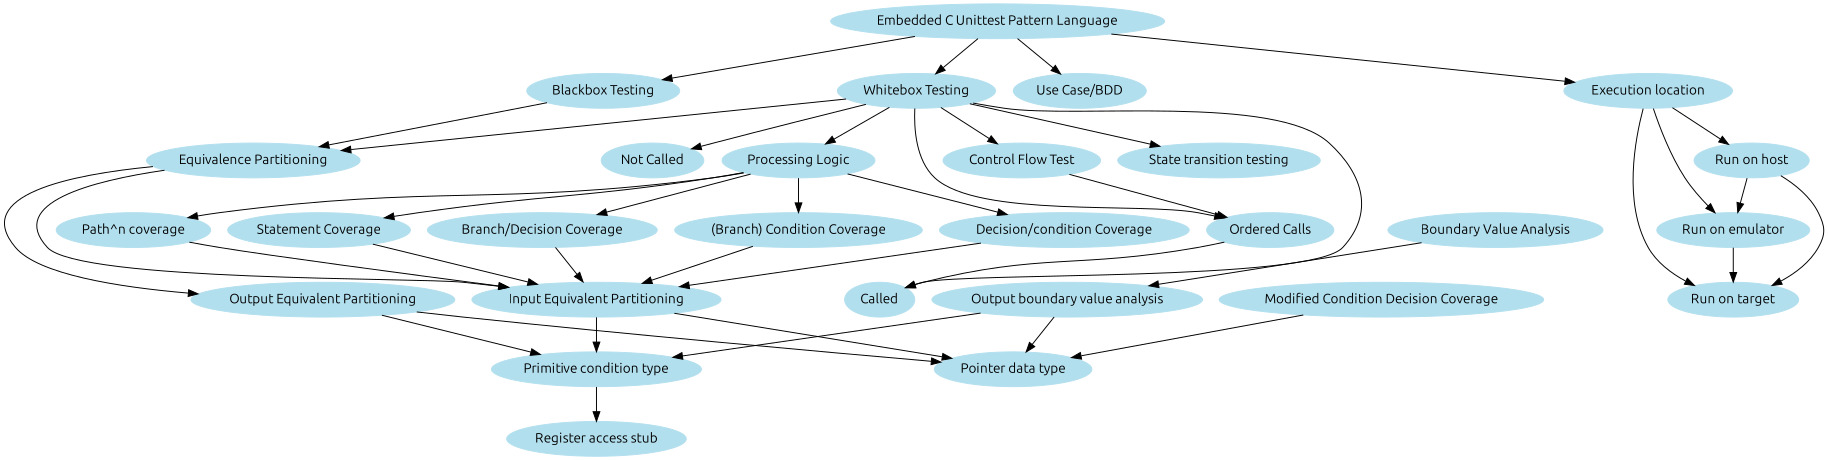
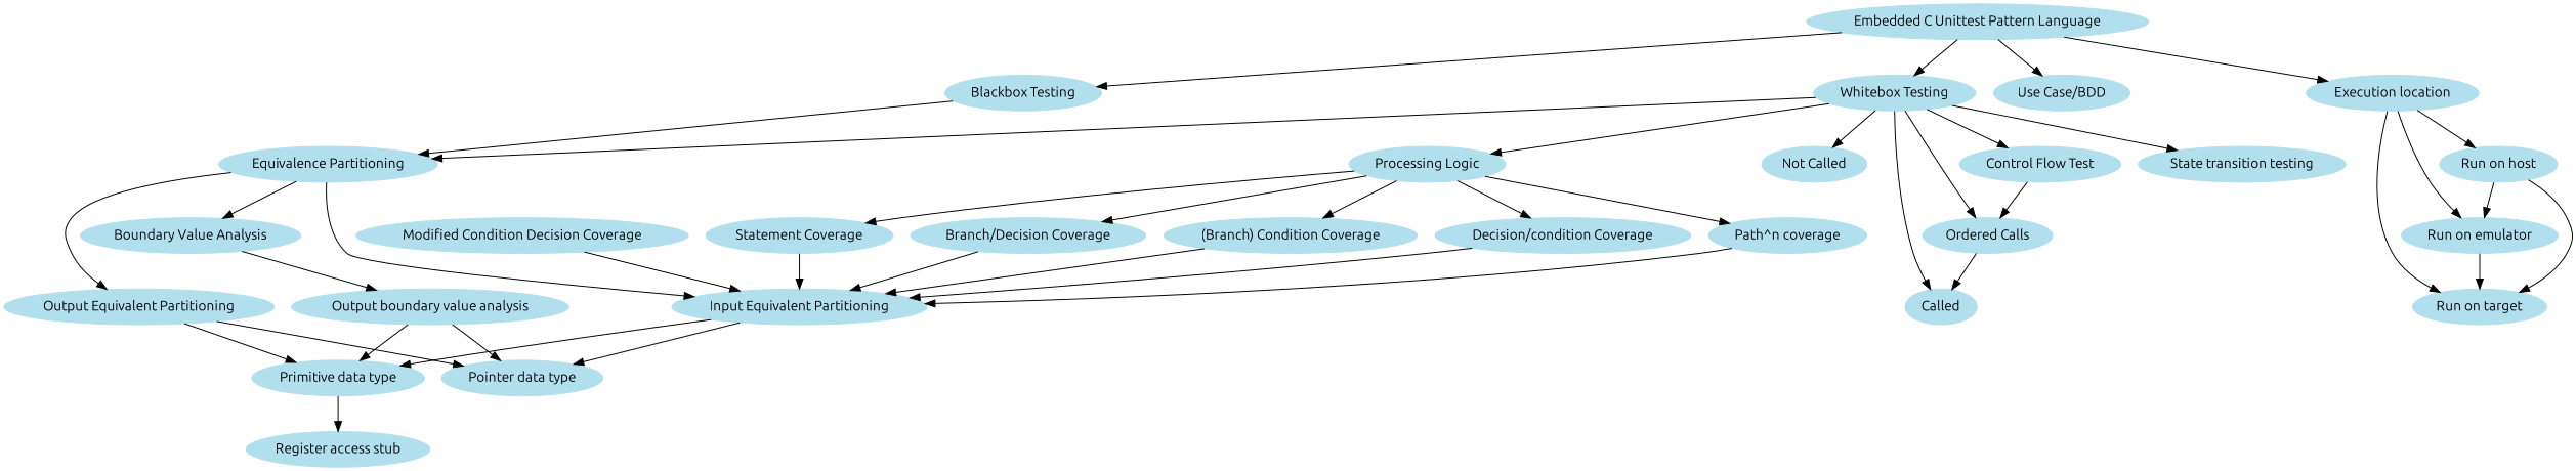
  digraph {
    fontname=Ubuntu
    node [color=lightblue2 fontname=Ubuntu style=filled]
    edge [fontname=Ubuntu]
    n1 [label="Embedded C Unittest Pattern Language"]
    n2 [label="Blackbox Testing"]
    n3 [label="Whitebox Testing"]
    n4 [label="Use Case/BDD"]
    n5 [label="Execution location"]
    n6 [label="Equivalence Partitioning"]
    n7 [label=Called]
    n8 [label="Control Flow Test"]
    n9 [label="State transition testing"]
    n10 [label="Ordered Calls"]
    n11 [label="Not Called"]
    n12 [label="Processing Logic"]
    n13 [label="Run on target"]
    n14 [label="Run on emulator"]
    n15 [label="Run on host"]
    n16 [label="Boundary Value Analysis"]
    n17 [label="Output Equivalent Partitioning"]
    n18 [label="Input Equivalent Partitioning"]
    n19 [label="Statement Coverage"]
    n20 [label="Branch/Decision Coverage"]
    n21 [label="(Branch) Condition Coverage"]
    n22 [label="Decision/condition Coverage"]
    n23 [label="Path^n coverage"]
    n24 [label="Output boundary value analysis"]
-   n25 [label="Primitive condition type"]
+   n25 [label="Primitive data type"]
    n26 [label="Pointer data type"]
    n27 [label="Modified Condition Decision Coverage"]
    n28 [label="Register access stub"]
    n1 -> n2
    n1 -> n3
    n1 -> n4
    n1 -> n5
    n2 -> n6
    n3 -> n6
    n3 -> n7
    n3 -> n8
    n3 -> n9
    n3 -> n10
    n3 -> n11
    n3 -> n12
    n5 -> n13
    n5 -> n14
    n5 -> n15
+   n6 -> n16
    n6 -> n17
    n6 -> n18
    n8 -> n10
    n10 -> n7
    n12 -> n19
    n12 -> n20
    n12 -> n21
    n12 -> n22
    n12 -> n23
    n14 -> n13
    n15 -> n13
    n15 -> n14
    n16 -> n24
    n17 -> n25
    n17 -> n26
    n18 -> n25
    n18 -> n26
    n19 -> n18
    n20 -> n18
    n21 -> n18
    n22 -> n18
    n23 -> n18
    n24 -> n25
    n24 -> n26
    n25 -> n28
-   n27 -> n26
+   n27 -> n18
  }
